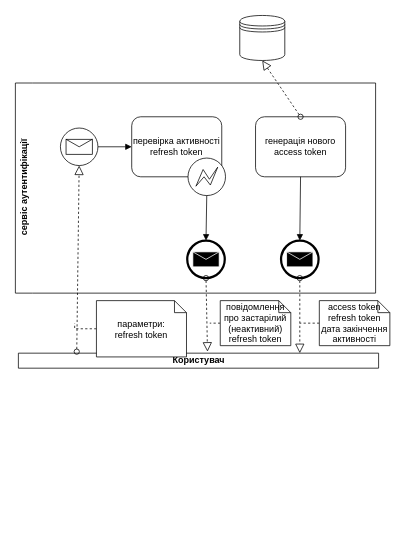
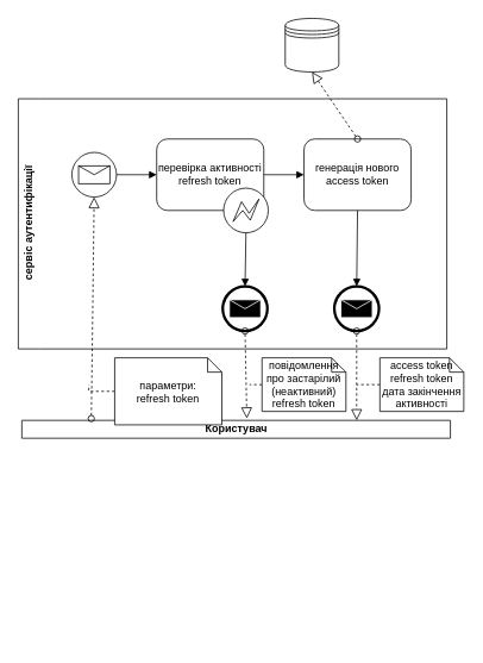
  <mxCell id="0" />
  <mxCell id="1" parent="0" />
  <mxCell id="2" value="сервіс аутентифікації" style="swimlane;html=1;horizontal=0;swimlaneLine=0;startSize=23;" vertex="1" parent="1"><mxGeometry x="20" y="110" width="480" height="280" as="geometry" /></mxCell>
  <mxCell id="3" value="" style="shape=mxgraph.bpmn.shape;html=1;verticalLabelPosition=bottom;labelBackgroundColor=#ffffff;verticalAlign=top;align=center;perimeter=ellipsePerimeter;outlineConnect=0;outline=standard;symbol=message;" vertex="1" parent="2"><mxGeometry x="60" y="60" width="50" height="50" as="geometry" /></mxCell>
  <mxCell id="4" value="перевірка активності refresh token" style="shape=ext;rounded=1;html=1;whiteSpace=wrap;" vertex="1" parent="2"><mxGeometry x="155" y="45" width="120" height="80" as="geometry" /></mxCell>
  <mxCell id="5" value="" style="endArrow=block;endFill=1;endSize=6;html=1;exitX=1;exitY=0.5;exitDx=0;exitDy=0;entryX=0;entryY=0.5;entryDx=0;entryDy=0;" edge="1" parent="2" source="3" target="4"><mxGeometry width="100" relative="1" as="geometry"><mxPoint x="170" y="190" as="sourcePoint" /><mxPoint x="270" y="190" as="targetPoint" /></mxGeometry></mxCell>
  <mxCell id="6" value="" style="shape=mxgraph.bpmn.shape;html=1;verticalLabelPosition=bottom;labelBackgroundColor=#ffffff;verticalAlign=top;align=center;perimeter=ellipsePerimeter;outlineConnect=0;outline=eventInt;symbol=error;" vertex="1" parent="2"><mxGeometry x="230" y="100" width="50" height="50" as="geometry" /></mxCell>
  <mxCell id="7" value="генерація нового access token" style="shape=ext;rounded=1;html=1;whiteSpace=wrap;" vertex="1" parent="2"><mxGeometry x="320" y="45" width="120" height="80" as="geometry" /></mxCell>
+ <mxCell id="8" value="" style="endArrow=block;endFill=1;endSize=6;html=1;exitX=1;exitY=0.5;exitDx=0;exitDy=0;entryX=0;entryY=0.5;entryDx=0;entryDy=0;" edge="1" parent="2" source="4" target="7"><mxGeometry width="100" relative="1" as="geometry"><mxPoint y="-60" as="sourcePoint" /><mxPoint x="100" y="-60" as="targetPoint" /></mxGeometry></mxCell>
  <mxCell id="9" value="" style="shape=datastore;whiteSpace=wrap;html=1;" vertex="1" parent="1"><mxGeometry x="319" y="20" width="60" height="60" as="geometry" /></mxCell>
  <mxCell id="10" value="Користувач" style="swimlane;html=1;horizontal=0;startSize=20;rotation=90;" vertex="1" parent="1"><mxGeometry x="254" y="240" width="20" height="480" as="geometry" /></mxCell>
  <mxCell id="11" value="" style="startArrow=oval;startFill=0;startSize=7;endArrow=block;endFill=0;endSize=10;dashed=1;html=1;entryX=0.5;entryY=1;entryDx=0;entryDy=0;exitX=-0.1;exitY=0.838;exitDx=0;exitDy=0;exitPerimeter=0;" edge="1" parent="1" source="10" target="3"><mxGeometry width="100" relative="1" as="geometry"><mxPoint x="105" y="390" as="sourcePoint" /><mxPoint x="105" y="240" as="targetPoint" /></mxGeometry></mxCell>
  <mxCell id="12" value="" style="shape=mxgraph.bpmn.shape;html=1;verticalLabelPosition=bottom;labelBackgroundColor=#ffffff;verticalAlign=top;align=center;perimeter=ellipsePerimeter;outlineConnect=0;outline=end;symbol=message;" vertex="1" parent="1"><mxGeometry x="249" y="320" width="50" height="50" as="geometry" /></mxCell>
  <mxCell id="13" value="" style="shape=mxgraph.bpmn.shape;html=1;verticalLabelPosition=bottom;labelBackgroundColor=#ffffff;verticalAlign=top;align=center;perimeter=ellipsePerimeter;outlineConnect=0;outline=end;symbol=message;" vertex="1" parent="1"><mxGeometry x="374" y="320" width="50" height="50" as="geometry" /></mxCell>
  <mxCell id="14" value="" style="startArrow=oval;startFill=0;startSize=7;endArrow=block;endFill=0;endSize=10;dashed=1;html=1;exitX=0.5;exitY=0;exitDx=0;exitDy=0;entryX=0.5;entryY=1;entryDx=0;entryDy=0;" edge="1" parent="1" source="7" target="9"><mxGeometry width="100" relative="1" as="geometry"><mxPoint x="449" y="80" as="sourcePoint" /><mxPoint x="549" y="80" as="targetPoint" /></mxGeometry></mxCell>
  <mxCell id="15" value="" style="endArrow=block;endFill=1;endSize=6;html=1;exitX=0.5;exitY=1;exitDx=0;exitDy=0;entryX=0.5;entryY=0;entryDx=0;entryDy=0;" edge="1" parent="1" source="6" target="12"><mxGeometry width="100" relative="1" as="geometry"><mxPoint x="319" y="270" as="sourcePoint" /><mxPoint x="419" y="270" as="targetPoint" /></mxGeometry></mxCell>
  <mxCell id="16" value="" style="startArrow=oval;startFill=0;startSize=7;endArrow=block;endFill=0;endSize=10;dashed=1;html=1;exitX=0.5;exitY=1;exitDx=0;exitDy=0;entryX=-0.1;entryY=0.475;entryDx=0;entryDy=0;entryPerimeter=0;" edge="1" parent="1" source="12" target="10"><mxGeometry width="100" relative="1" as="geometry"><mxPoint x="259" y="430" as="sourcePoint" /><mxPoint x="359" y="430" as="targetPoint" /></mxGeometry></mxCell>
  <mxCell id="17" value="" style="startArrow=oval;startFill=0;startSize=7;endArrow=block;endFill=0;endSize=10;dashed=1;html=1;exitX=0.5;exitY=1;exitDx=0;exitDy=0;" edge="1" parent="1" source="13"><mxGeometry width="100" relative="1" as="geometry"><mxPoint x="649" y="360" as="sourcePoint" /><mxPoint x="399" y="470" as="targetPoint" /></mxGeometry></mxCell>
  <mxCell id="18" value="" style="endArrow=block;endFill=1;endSize=6;html=1;exitX=0.5;exitY=1;exitDx=0;exitDy=0;entryX=0.5;entryY=0;entryDx=0;entryDy=0;" edge="1" parent="1" source="7" target="13"><mxGeometry width="100" relative="1" as="geometry"><mxPoint x="609" y="280" as="sourcePoint" /><mxPoint x="709" y="280" as="targetPoint" /></mxGeometry></mxCell>
  <mxCell id="19" style="edgeStyle=orthogonalEdgeStyle;rounded=0;orthogonalLoop=1;jettySize=auto;html=1;exitX=0;exitY=0.5;exitDx=0;exitDy=0;exitPerimeter=0;dashed=1;endArrow=none;endFill=0;" edge="1" parent="1" source="20"><mxGeometry relative="1" as="geometry"><mxPoint x="399" y="430" as="targetPoint" /></mxGeometry></mxCell>
  <mxCell id="20" value="access token&lt;br&gt;refresh token&lt;br&gt;дата закінчення активності&lt;br&gt;" style="shape=note;whiteSpace=wrap;size=16;html=1;" vertex="1" parent="1"><mxGeometry x="425" y="400" width="94" height="60" as="geometry" /></mxCell>
  <mxCell id="21" style="edgeStyle=orthogonalEdgeStyle;rounded=0;orthogonalLoop=1;jettySize=auto;html=1;exitX=0;exitY=0.5;exitDx=0;exitDy=0;exitPerimeter=0;endArrow=none;endFill=0;dashed=1;" edge="1" parent="1" source="22"><mxGeometry relative="1" as="geometry"><mxPoint x="99" y="430" as="targetPoint" /></mxGeometry></mxCell>
  <mxCell id="22" value="параметри:&lt;br&gt;refresh token&lt;br&gt;" style="shape=note;whiteSpace=wrap;size=16;html=1;" vertex="1" parent="1"><mxGeometry x="128" y="400" width="120" height="75" as="geometry" /></mxCell>
  <mxCell id="23" style="edgeStyle=orthogonalEdgeStyle;rounded=0;orthogonalLoop=1;jettySize=auto;html=1;exitX=0;exitY=0.5;exitDx=0;exitDy=0;exitPerimeter=0;dashed=1;endArrow=none;endFill=0;" edge="1" parent="1" source="24"><mxGeometry relative="1" as="geometry"><mxPoint x="279" y="430" as="targetPoint" /></mxGeometry></mxCell>
  <mxCell id="24" value="повідомлення про застарілий (неактивний) refresh token&lt;br&gt;" style="shape=note;whiteSpace=wrap;size=16;html=1;" vertex="1" parent="1"><mxGeometry x="293" y="400" width="94" height="60" as="geometry" /></mxCell>
